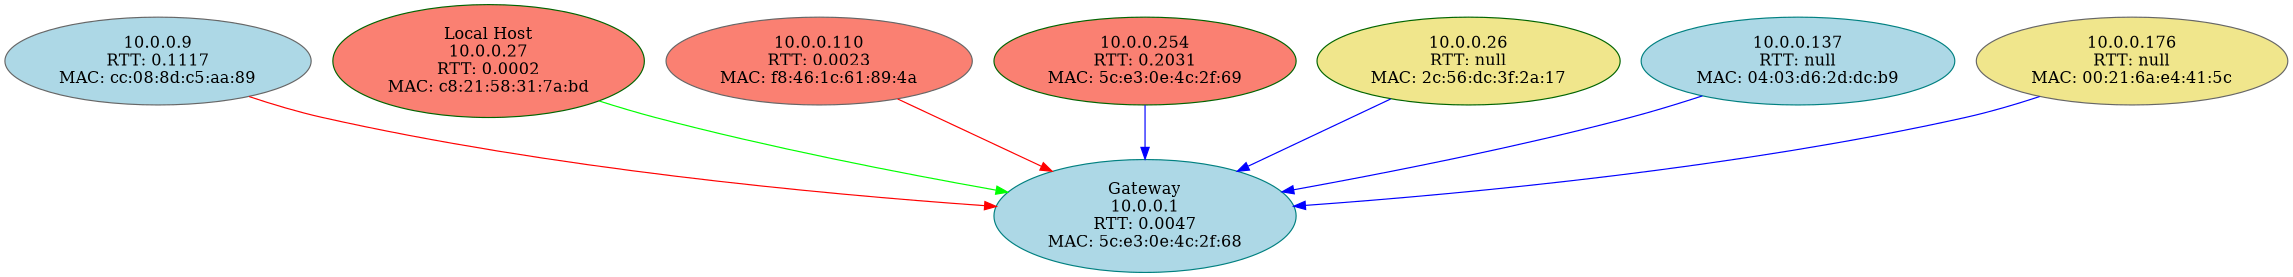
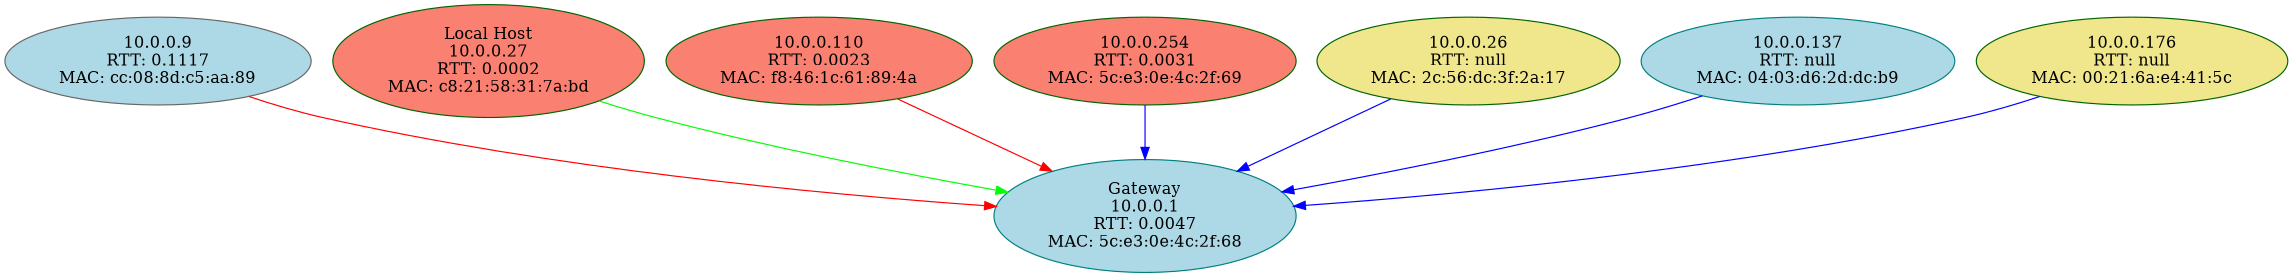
  digraph {
    node [color=darkgreen fillcolor=lightblue style=filled]
    edge [color=blue]
    n1 [color=teal label="Gateway\n10.0.0.1\nRTT: 0.0047\nMAC: 5c:e3:0e:4c:2f:68"]
    n2 [color=gray40 label="10.0.0.9\nRTT: 0.1117\nMAC: cc:08:8d:c5:aa:89"]
    n3 [fillcolor=salmon label="Local Host\n10.0.0.27\nRTT: 0.0002\nMAC: c8:21:58:31:7a:bd"]
-   n4 [color=gray40 fillcolor=salmon label="10.0.0.110\nRTT: 0.0023\nMAC: f8:46:1c:61:89:4a"]
-   n5 [fillcolor=salmon label="10.0.0.254\nRTT: 0.2031\nMAC: 5c:e3:0e:4c:2f:69"]
+   n4 [fillcolor=salmon label="10.0.0.110\nRTT: 0.0023\nMAC: f8:46:1c:61:89:4a"]
+   n5 [fillcolor=salmon label="10.0.0.254\nRTT: 0.0031\nMAC: 5c:e3:0e:4c:2f:69"]
    n6 [fillcolor=khaki label="10.0.0.26\nRTT: null\nMAC: 2c:56:dc:3f:2a:17"]
    n7 [color=teal label="10.0.0.137\nRTT: null\nMAC: 04:03:d6:2d:dc:b9"]
-   n8 [color=gray40 fillcolor=khaki label="10.0.0.176\nRTT: null\nMAC: 00:21:6a:e4:41:5c"]
+   n8 [fillcolor=khaki label="10.0.0.176\nRTT: null\nMAC: 00:21:6a:e4:41:5c"]
    n2 -> n1 [color=red]
    n3 -> n1 [color=green]
    n4 -> n1 [color=red]
    n5 -> n1
    n6 -> n1
    n7 -> n1
    n8 -> n1
  }
